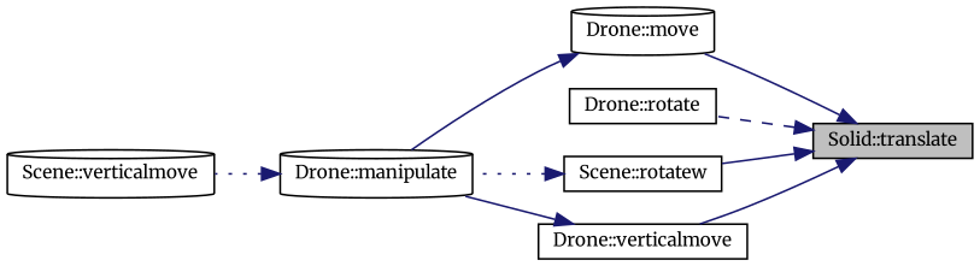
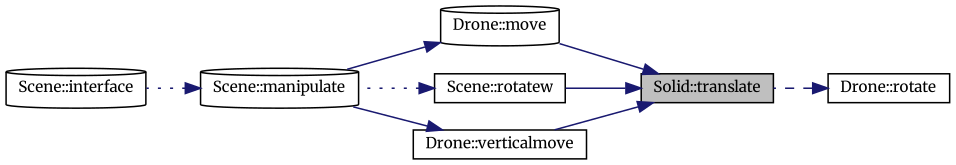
  digraph {
    fontname=Merriweather
    rankdir=RL
    node [color=black fillcolor=white fontname=Merriweather fontsize=10 shape=box style=filled]
    edge [color=midnightblue dir=back fontname=Merriweather fontsize=10 labelfontname=Helvetica labelfontsize=10 style=solid]
    n1 [fillcolor=grey75 fontcolor=black height=0.2 label="Solid::translate" width=0.4]
    n2 [height=0.2 label="Drone::move" shape=cylinder width=0.4]
    n3 [height=0.2 label="Drone::rotate" width=0.4]
    n4 [height=0.2 label="Scene::rotatew" width=0.4]
    n5 [height=0.2 label="Drone::verticalmove" width=0.4]
-   n6 [height=0.2 label="Drone::manipulate" shape=cylinder width=0.4]
-   n7 [height=0.2 label="Scene::verticalmove" shape=cylinder width=0.4]
+   n6 [height=0.2 label="Scene::manipulate" shape=cylinder width=0.4]
+   n7 [height=0.2 label="Scene::interface" shape=cylinder width=0.4]
    n1 -> n2
-   n1 -> n3 [style=dashed]
+   n3 -> n1 [style=dashed]
    n1 -> n4
    n1 -> n5
    n2 -> n6
    n4 -> n6 [style=dotted]
    n5 -> n6
    n6 -> n7 [style=dotted]
  }
